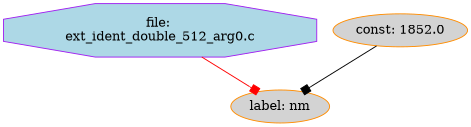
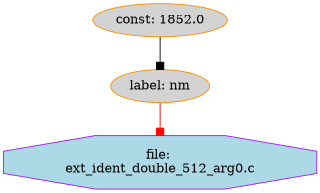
  digraph {
    node [color=darkorange fillcolor=lightgrey shape=ellipse style=filled]
    edge [arrowhead=box]
    n1 [color=purple fillcolor=lightblue label="file: \next_ident_double_512_arg0.c" shape=octagon]
    n2 [label="label: nm"]
    n3 [label="const: 1852.0"]
-   n1 -> n2 [color=red]
+   n2 -> n1 [color=red]
    n3 -> n2 [color=black]
  }
